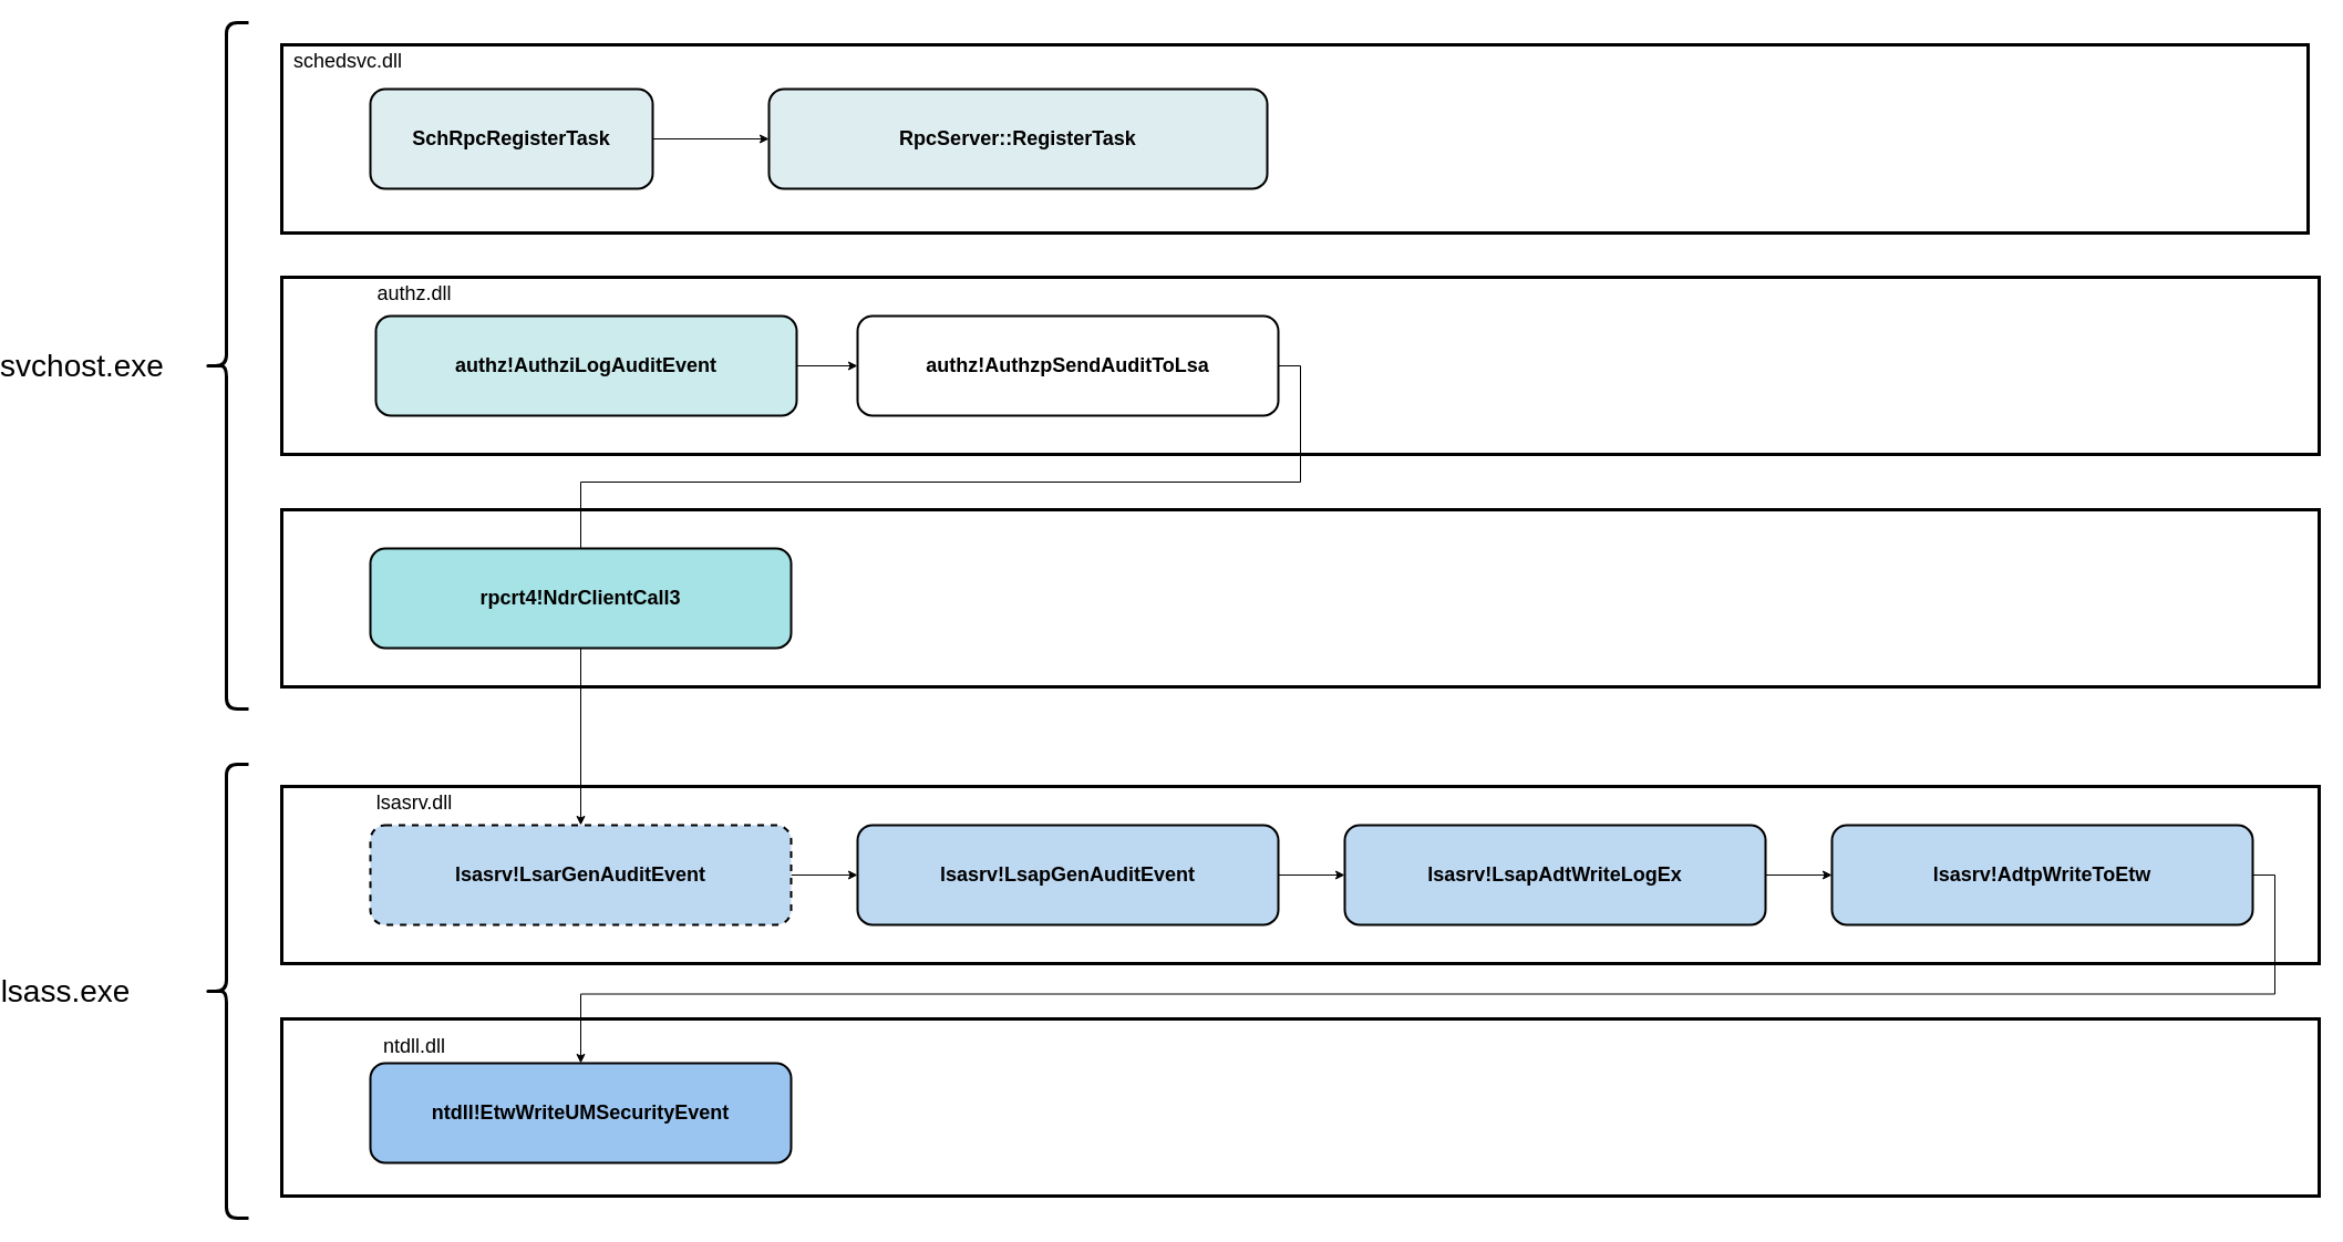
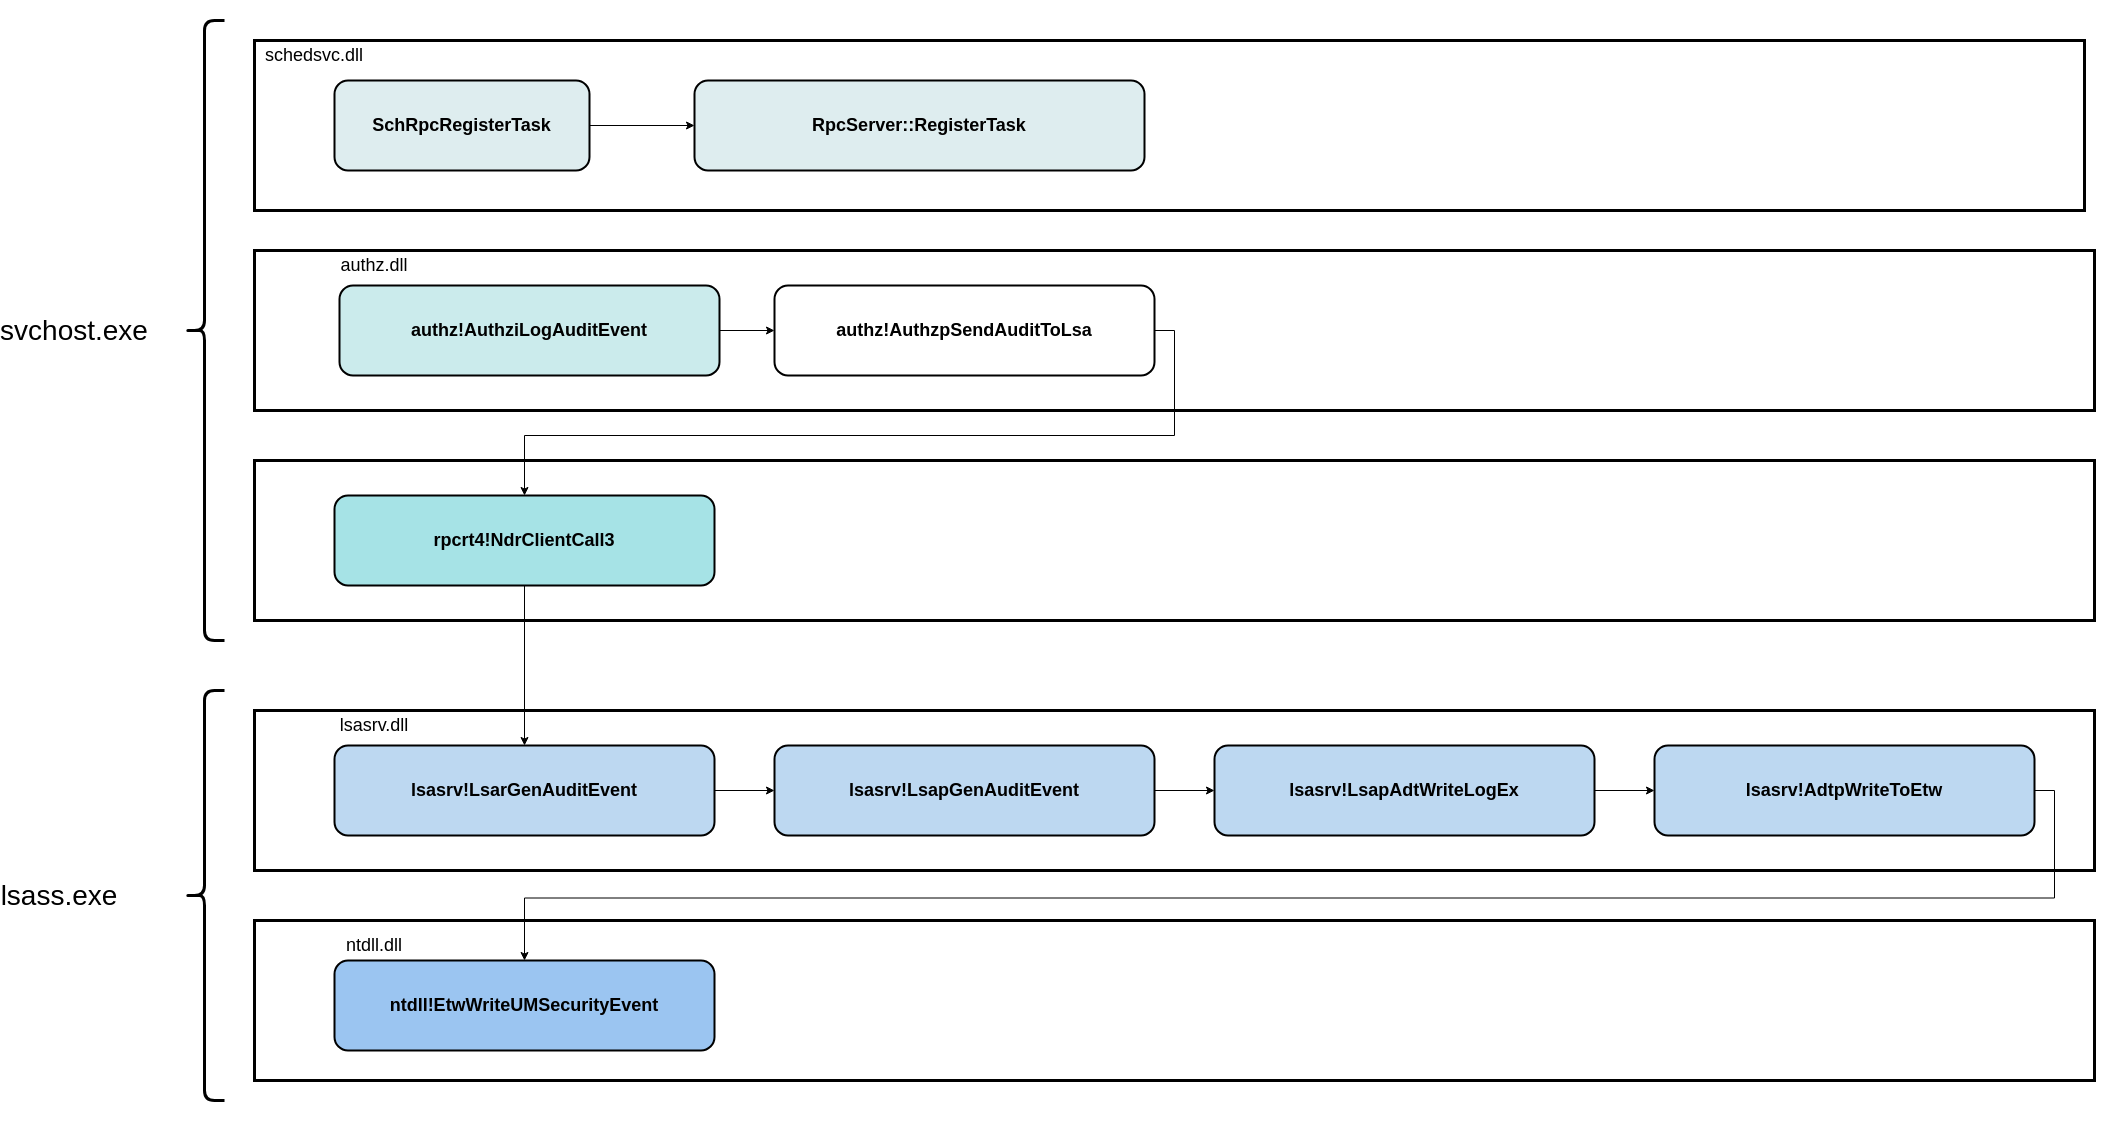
  <mxCell id="0" />
  <mxCell id="1" parent="0" />
  <mxCell id="2" value="" style="rounded=0;whiteSpace=wrap;html=1;fontSize=20;strokeWidth=3;" vertex="1" parent="1"><mxGeometry x="245" y="920" width="1840" height="160" as="geometry" /></mxCell>
  <mxCell id="3" value="" style="rounded=0;whiteSpace=wrap;html=1;fontSize=20;strokeWidth=3;" vertex="1" parent="1"><mxGeometry x="245" y="710" width="1840" height="160" as="geometry" /></mxCell>
  <mxCell id="4" value="" style="rounded=0;whiteSpace=wrap;html=1;fontSize=20;strokeWidth=3;" vertex="1" parent="1"><mxGeometry x="245" y="460" width="1840" height="160" as="geometry" /></mxCell>
  <mxCell id="5" value="" style="rounded=0;whiteSpace=wrap;html=1;fontSize=20;strokeWidth=3;" vertex="1" parent="1"><mxGeometry x="245" y="250" width="1840" height="160" as="geometry" /></mxCell>
  <mxCell id="6" value="&lt;font style=&quot;font-size: 28px;&quot;&gt;svchost.exe&lt;/font&gt;" style="text;html=1;strokeColor=none;fillColor=none;align=center;verticalAlign=middle;whiteSpace=wrap;rounded=0;" vertex="1" parent="1"><mxGeometry x="35" y="315" width="60" height="30" as="geometry" /></mxCell>
  <mxCell id="7" value="" style="shape=curlyBracket;whiteSpace=wrap;html=1;rounded=1;fontSize=20;strokeWidth=3;" vertex="1" parent="1"><mxGeometry x="175" y="20" width="40" height="620" as="geometry" /></mxCell>
  <mxCell id="8" value="" style="rounded=0;whiteSpace=wrap;html=1;fontSize=20;strokeWidth=3;" vertex="1" parent="1"><mxGeometry x="245" y="40" width="1830" height="170" as="geometry" /></mxCell>
  <mxCell id="9" value="&lt;font style=&quot;font-size: 18px;&quot;&gt;schedsvc.dll&lt;/font&gt;" style="text;html=1;strokeColor=none;fillColor=none;align=center;verticalAlign=middle;whiteSpace=wrap;rounded=0;" vertex="1" parent="1"><mxGeometry x="275" y="40" width="60" height="30" as="geometry" /></mxCell>
  <mxCell id="10" value="&lt;b&gt;RpcServer::RegisterTask&lt;/b&gt;" style="rounded=1;whiteSpace=wrap;html=1;fontSize=18;strokeWidth=2;fillColor=#DEEDEF;" vertex="1" parent="1"><mxGeometry x="685" y="80" width="450" height="90" as="geometry" /></mxCell>
  <mxCell id="11" style="edgeStyle=orthogonalEdgeStyle;rounded=0;orthogonalLoop=1;jettySize=auto;html=1;entryX=0;entryY=0.5;entryDx=0;entryDy=0;" edge="1" parent="1" source="12" target="10"><mxGeometry relative="1" as="geometry" /></mxCell>
  <mxCell id="12" value="&lt;b&gt;SchRpcRegisterTask&lt;/b&gt;" style="rounded=1;whiteSpace=wrap;html=1;fontSize=18;strokeWidth=2;fillColor=#DEEDEF;" vertex="1" parent="1"><mxGeometry x="325" y="80" width="255" height="90" as="geometry" /></mxCell>
  <mxCell id="13" value="&lt;font style=&quot;font-size: 18px;&quot;&gt;authz.dll&lt;/font&gt;" style="text;html=1;strokeColor=none;fillColor=none;align=center;verticalAlign=middle;whiteSpace=wrap;rounded=0;" vertex="1" parent="1"><mxGeometry x="335" y="250" width="60" height="30" as="geometry" /></mxCell>
- <mxCell id="14" style="edgeStyle=orthogonalEdgeStyle;rounded=0;orthogonalLoop=1;jettySize=auto;html=1;exitX=1;exitY=0.5;exitDx=0;exitDy=0;entryX=0.5;entryY=0;entryDx=0;entryDy=0;endArrow=none;" edge="1" parent="1" source="15" target="19"><mxGeometry relative="1" as="geometry" /></mxCell>
+ <mxCell id="14" style="edgeStyle=orthogonalEdgeStyle;rounded=0;orthogonalLoop=1;jettySize=auto;html=1;exitX=1;exitY=0.5;exitDx=0;exitDy=0;entryX=0.5;entryY=0;entryDx=0;entryDy=0;" edge="1" parent="1" source="15" target="19"><mxGeometry relative="1" as="geometry" /></mxCell>
  <mxCell id="15" value="&lt;b&gt;authz!AuthzpSendAuditToLsa&lt;/b&gt;" style="rounded=1;whiteSpace=wrap;html=1;fontSize=18;strokeWidth=2;fillColor=#ffffff;" vertex="1" parent="1"><mxGeometry x="765" y="285" width="380" height="90" as="geometry" /></mxCell>
  <mxCell id="16" style="edgeStyle=orthogonalEdgeStyle;rounded=0;orthogonalLoop=1;jettySize=auto;html=1;entryX=0;entryY=0.5;entryDx=0;entryDy=0;" edge="1" parent="1" source="17" target="15"><mxGeometry relative="1" as="geometry" /></mxCell>
  <mxCell id="17" value="&lt;b&gt;authz!AuthziLogAuditEvent&lt;/b&gt;" style="rounded=1;whiteSpace=wrap;html=1;fontSize=18;strokeWidth=2;fillColor=#CBEBEC;" vertex="1" parent="1"><mxGeometry x="330" y="285" width="380" height="90" as="geometry" /></mxCell>
  <mxCell id="18" style="edgeStyle=none;rounded=0;orthogonalLoop=1;jettySize=auto;html=1;exitX=0.5;exitY=1;exitDx=0;exitDy=0;entryX=0.5;entryY=0;entryDx=0;entryDy=0;" edge="1" parent="1" source="19" target="30"><mxGeometry relative="1" as="geometry" /></mxCell>
  <mxCell id="19" value="&lt;b&gt;rpcrt4!NdrClientCall3&lt;/b&gt;" style="rounded=1;whiteSpace=wrap;html=1;fontSize=18;strokeWidth=2;fillColor=#A6E3E6;" vertex="1" parent="1"><mxGeometry x="325" y="495" width="380" height="90" as="geometry" /></mxCell>
  <mxCell id="20" value="&lt;span style=&quot;font-size: 28px;&quot;&gt;lsass.exe&lt;/span&gt;" style="text;html=1;strokeColor=none;fillColor=none;align=center;verticalAlign=middle;whiteSpace=wrap;rounded=0;" vertex="1" parent="1"><mxGeometry x="20" y="880" width="60" height="30" as="geometry" /></mxCell>
  <mxCell id="21" value="" style="shape=curlyBracket;whiteSpace=wrap;html=1;rounded=1;fontSize=20;strokeWidth=3;" vertex="1" parent="1"><mxGeometry x="175" y="690" width="40" height="410" as="geometry" /></mxCell>
  <mxCell id="22" value="&lt;font style=&quot;font-size: 18px;&quot;&gt;lsasrv.dll&lt;/font&gt;" style="text;html=1;strokeColor=none;fillColor=none;align=center;verticalAlign=middle;whiteSpace=wrap;rounded=0;" vertex="1" parent="1"><mxGeometry x="335" y="710" width="60" height="30" as="geometry" /></mxCell>
  <mxCell id="23" style="edgeStyle=orthogonalEdgeStyle;rounded=0;orthogonalLoop=1;jettySize=auto;html=1;exitX=1;exitY=0.5;exitDx=0;exitDy=0;entryX=0.5;entryY=0;entryDx=0;entryDy=0;" edge="1" parent="1" source="24" target="32"><mxGeometry relative="1" as="geometry" /></mxCell>
  <mxCell id="24" value="&lt;b&gt;lsasrv!AdtpWriteToEtw&lt;/b&gt;" style="rounded=1;whiteSpace=wrap;html=1;fontSize=18;strokeWidth=2;fillColor=#BDD8F1;" vertex="1" parent="1"><mxGeometry x="1645" y="745" width="380" height="90" as="geometry" /></mxCell>
  <mxCell id="25" style="edgeStyle=none;rounded=0;orthogonalLoop=1;jettySize=auto;html=1;exitX=1;exitY=0.5;exitDx=0;exitDy=0;entryX=0;entryY=0.5;entryDx=0;entryDy=0;" edge="1" parent="1" source="26" target="24"><mxGeometry relative="1" as="geometry" /></mxCell>
  <mxCell id="26" value="&lt;b&gt;lsasrv!LsapAdtWriteLogEx&lt;/b&gt;" style="rounded=1;whiteSpace=wrap;html=1;fontSize=18;strokeWidth=2;fillColor=#BDD8F1;" vertex="1" parent="1"><mxGeometry x="1205" y="745" width="380" height="90" as="geometry" /></mxCell>
  <mxCell id="27" style="rounded=0;orthogonalLoop=1;jettySize=auto;html=1;exitX=1;exitY=0.5;exitDx=0;exitDy=0;entryX=0;entryY=0.5;entryDx=0;entryDy=0;" edge="1" parent="1" source="28" target="26"><mxGeometry relative="1" as="geometry" /></mxCell>
  <mxCell id="28" value="&lt;b&gt;lsasrv!LsapGenAuditEvent&lt;/b&gt;" style="rounded=1;whiteSpace=wrap;html=1;fontSize=18;strokeWidth=2;fillColor=#BDD8F1;" vertex="1" parent="1"><mxGeometry x="765" y="745" width="380" height="90" as="geometry" /></mxCell>
  <mxCell id="29" style="rounded=0;orthogonalLoop=1;jettySize=auto;html=1;exitX=1;exitY=0.5;exitDx=0;exitDy=0;entryX=0;entryY=0.5;entryDx=0;entryDy=0;" edge="1" parent="1" source="30" target="28"><mxGeometry relative="1" as="geometry" /></mxCell>
- <mxCell id="30" value="&lt;b&gt;lsasrv!LsarGenAuditEvent&lt;/b&gt;" style="rounded=1;whiteSpace=wrap;html=1;fontSize=18;strokeWidth=2;fillColor=#BDD8F1;dashed=1;" vertex="1" parent="1"><mxGeometry x="325" y="745" width="380" height="90" as="geometry" /></mxCell>
+ <mxCell id="30" value="&lt;b&gt;lsasrv!LsarGenAuditEvent&lt;/b&gt;" style="rounded=1;whiteSpace=wrap;html=1;fontSize=18;strokeWidth=2;fillColor=#BDD8F1;" vertex="1" parent="1"><mxGeometry x="325" y="745" width="380" height="90" as="geometry" /></mxCell>
  <mxCell id="31" value="&lt;font style=&quot;font-size: 18px;&quot;&gt;ntdll.dll&lt;/font&gt;" style="text;html=1;strokeColor=none;fillColor=none;align=center;verticalAlign=middle;whiteSpace=wrap;rounded=0;" vertex="1" parent="1"><mxGeometry x="335" y="930" width="60" height="30" as="geometry" /></mxCell>
  <mxCell id="32" value="&lt;b&gt;ntdll!EtwWriteUMSecurityEvent&lt;/b&gt;" style="rounded=1;whiteSpace=wrap;html=1;fontSize=18;strokeWidth=2;fillColor=#9BC5F1;" vertex="1" parent="1"><mxGeometry x="325" y="960" width="380" height="90" as="geometry" /></mxCell>
